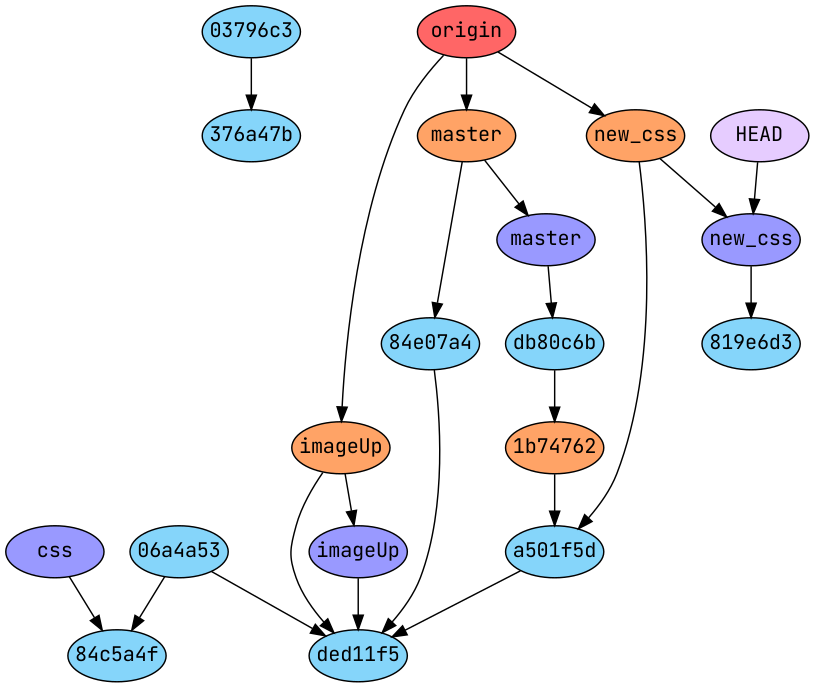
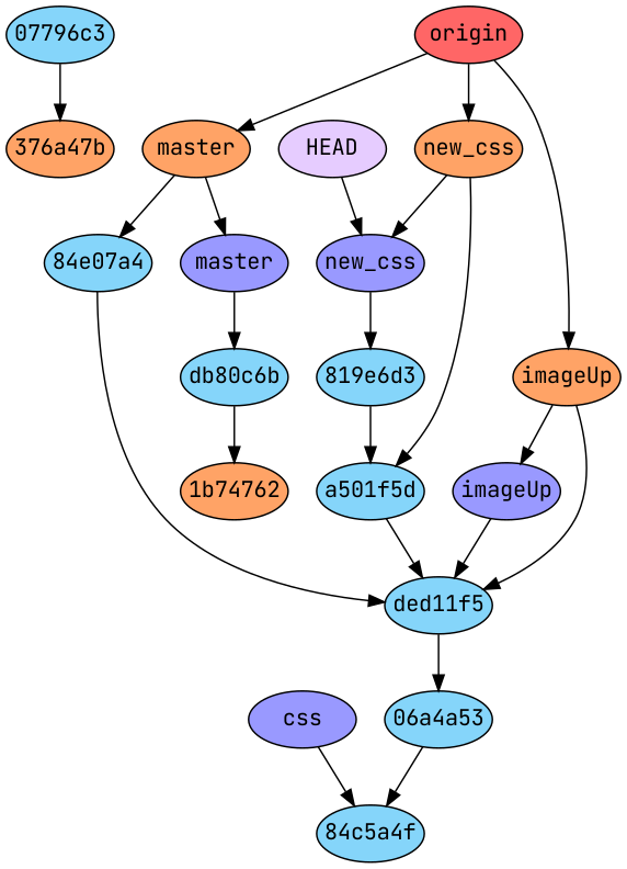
  digraph {
    fontname="JetBrains Mono"
    node [fillcolor="#85d5fa" fixedsize=true fontname="JetBrains Mono" style=filled]
    edge [fontname="JetBrains Mono"]
-   n1 [label="03796c3" width=0.95]
-   n2 [label="376a47b" width=0.95]
+   n1 [label="07796c3" width=0.95]
+   n2 [fillcolor="#ffa366" label="376a47b" width=0.95]
    n3 [label="06a4a53" width=0.95]
    n4 [label="84c5a4f" width=0.95]
    n5 [fillcolor="#ffa366" label="1b74762" width=0.95]
    n6 [label="819e6d3" width=0.95]
    n7 [label=a501f5d width=0.95]
    n8 [label=ded11f5 width=0.95]
    n9 [label="84e07a4" width=0.95]
    n10 [label=db80c6b width=0.95]
    n11 [fillcolor="#9999ff" label=css width=0.95]
    n12 [fillcolor="#9999ff" label=imageUp width=0.95]
    n13 [fillcolor="#9999ff" label=master width=0.95]
    n14 [fillcolor="#9999ff" label=new_css width=0.95]
    n15 [fillcolor="#e6ccff" label=HEAD width=0.95]
    n16 [fillcolor="#ffa366" label=imageUp width=0.95]
    n17 [fillcolor="#ffa366" label=master width=0.95]
    n18 [fillcolor="#ffa366" label=new_css width=0.95]
    n19 [fillcolor="#ff6666" label=origin width=0.95]
    n1 -> n2
    n3 -> n4
-   n5 -> n7
+   n6 -> n7
    n7 -> n8
-   n3 -> n8
+   n8 -> n3
    n9 -> n8
    n10 -> n5
    n11 -> n4
    n12 -> n8
    n13 -> n10
    n14 -> n6
    n15 -> n14
    n16 -> n8
    n16 -> n12
    n17 -> n9
    n17 -> n13
    n18 -> n7
    n18 -> n14
    n19 -> n16
    n19 -> n17
    n19 -> n18
  }
